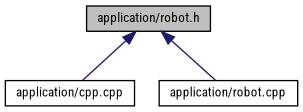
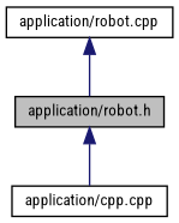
  digraph {
    fontname="Roboto Condensed"
    node [color=black fillcolor=white fontname="Roboto Condensed" fontsize=10 shape=record style=filled]
    edge [color=midnightblue dir=back fontname="Roboto Condensed" fontsize=10 labelfontname=Helvetica labelfontsize=10 style=solid]
    n1 [fillcolor=grey75 fontcolor=black height=0.2 label="application/robot.h" width=0.4]
    n2 [height=0.2 label="application/cpp.cpp" width=0.4]
    n3 [height=0.2 label="application/robot.cpp" width=0.4]
    n1 -> n2
-   n1 -> n3
+   n3 -> n1
  }
